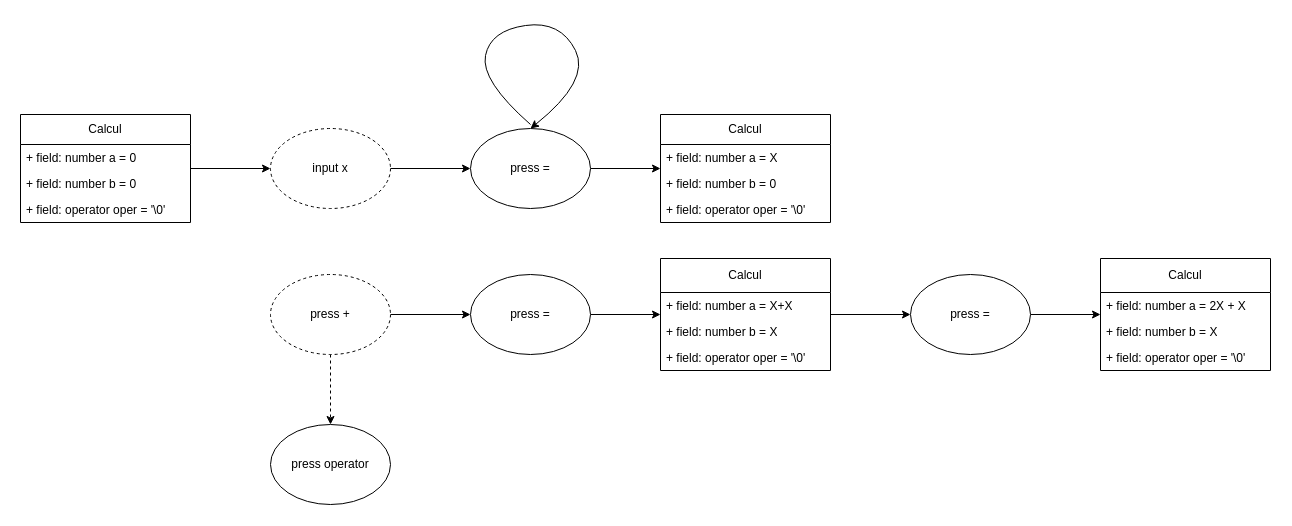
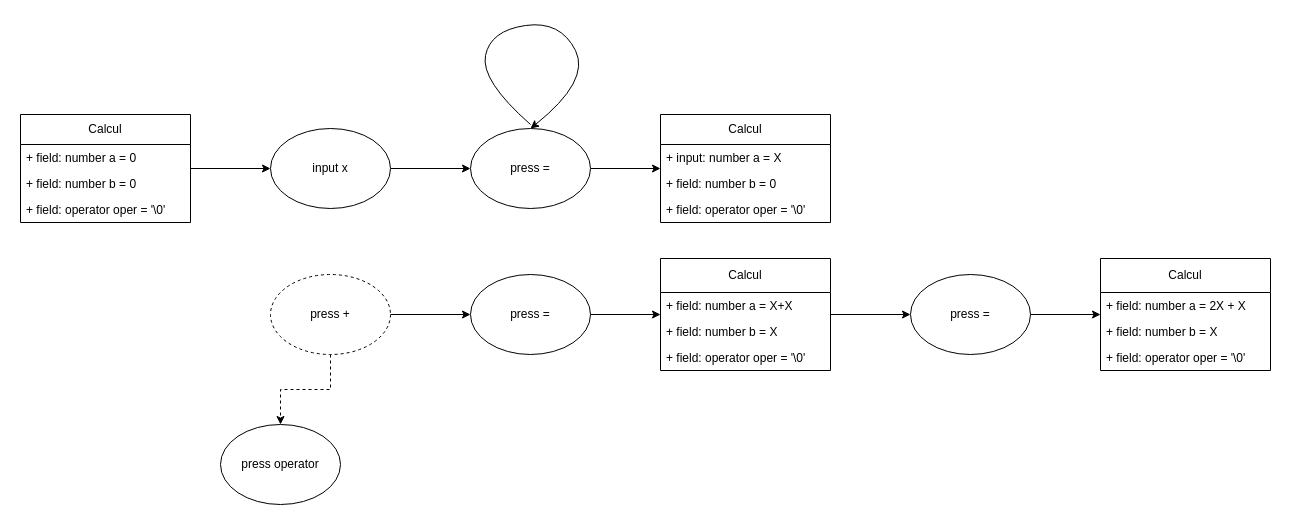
  <mxCell id="0" />
  <mxCell id="1" parent="0" />
  <mxCell id="2" style="edgeStyle=orthogonalEdgeStyle;rounded=0;orthogonalLoop=1;jettySize=auto;html=1;entryX=0;entryY=0.5;entryDx=0;entryDy=0;" edge="1" parent="1" source="3" target="12"><mxGeometry relative="1" as="geometry" /></mxCell>
  <mxCell id="3" value="Calcul" style="swimlane;fontStyle=0;childLayout=stackLayout;horizontal=1;startSize=30;fillColor=none;horizontalStack=0;resizeParent=1;resizeParentMax=0;resizeLast=0;collapsible=1;marginBottom=0;whiteSpace=wrap;html=1;" vertex="1" parent="1"><mxGeometry x="20" y="114" width="170" height="108" as="geometry" /></mxCell>
  <mxCell id="4" value="+ field: number a = 0" style="text;strokeColor=none;fillColor=none;align=left;verticalAlign=top;spacingLeft=4;spacingRight=4;overflow=hidden;rotatable=0;points=[[0,0.5],[1,0.5]];portConstraint=eastwest;whiteSpace=wrap;html=1;" vertex="1" parent="3"><mxGeometry y="30" width="170" height="26" as="geometry" /></mxCell>
  <mxCell id="5" value="+ field: number b = 0" style="text;strokeColor=none;fillColor=none;align=left;verticalAlign=top;spacingLeft=4;spacingRight=4;overflow=hidden;rotatable=0;points=[[0,0.5],[1,0.5]];portConstraint=eastwest;whiteSpace=wrap;html=1;" vertex="1" parent="3"><mxGeometry y="56" width="170" height="26" as="geometry" /></mxCell>
  <mxCell id="6" value="+ field: operator oper = '\0'" style="text;strokeColor=none;fillColor=none;align=left;verticalAlign=top;spacingLeft=4;spacingRight=4;overflow=hidden;rotatable=0;points=[[0,0.5],[1,0.5]];portConstraint=eastwest;whiteSpace=wrap;html=1;" vertex="1" parent="3"><mxGeometry y="82" width="170" height="26" as="geometry" /></mxCell>
  <mxCell id="7" value="Calcul" style="swimlane;fontStyle=0;childLayout=stackLayout;horizontal=1;startSize=30;fillColor=none;horizontalStack=0;resizeParent=1;resizeParentMax=0;resizeLast=0;collapsible=1;marginBottom=0;whiteSpace=wrap;html=1;" vertex="1" parent="1"><mxGeometry x="660" y="114" width="170" height="108" as="geometry" /></mxCell>
- <mxCell id="8" value="+ field: number a = X" style="text;strokeColor=none;fillColor=none;align=left;verticalAlign=top;spacingLeft=4;spacingRight=4;overflow=hidden;rotatable=0;points=[[0,0.5],[1,0.5]];portConstraint=eastwest;whiteSpace=wrap;html=1;" vertex="1" parent="7"><mxGeometry y="30" width="170" height="26" as="geometry" /></mxCell>
+ <mxCell id="8" value="+ input: number a = X" style="text;strokeColor=none;fillColor=none;align=left;verticalAlign=top;spacingLeft=4;spacingRight=4;overflow=hidden;rotatable=0;points=[[0,0.5],[1,0.5]];portConstraint=eastwest;whiteSpace=wrap;html=1;" vertex="1" parent="7"><mxGeometry y="30" width="170" height="26" as="geometry" /></mxCell>
  <mxCell id="9" value="+ field: number b = 0" style="text;strokeColor=none;fillColor=none;align=left;verticalAlign=top;spacingLeft=4;spacingRight=4;overflow=hidden;rotatable=0;points=[[0,0.5],[1,0.5]];portConstraint=eastwest;whiteSpace=wrap;html=1;" vertex="1" parent="7"><mxGeometry y="56" width="170" height="26" as="geometry" /></mxCell>
  <mxCell id="10" value="+ field: operator oper = '\0'" style="text;strokeColor=none;fillColor=none;align=left;verticalAlign=top;spacingLeft=4;spacingRight=4;overflow=hidden;rotatable=0;points=[[0,0.5],[1,0.5]];portConstraint=eastwest;whiteSpace=wrap;html=1;" vertex="1" parent="7"><mxGeometry y="82" width="170" height="26" as="geometry" /></mxCell>
  <mxCell id="11" style="edgeStyle=orthogonalEdgeStyle;rounded=0;orthogonalLoop=1;jettySize=auto;html=1;entryX=0;entryY=0.5;entryDx=0;entryDy=0;" edge="1" parent="1" source="12" target="15"><mxGeometry relative="1" as="geometry" /></mxCell>
- <mxCell id="12" value="input x" style="ellipse;whiteSpace=wrap;html=1;dashed=1;" vertex="1" parent="1"><mxGeometry x="270" y="128" width="120" height="80" as="geometry" /></mxCell>
+ <mxCell id="12" value="input x" style="ellipse;whiteSpace=wrap;html=1;" vertex="1" parent="1"><mxGeometry x="270" y="128" width="120" height="80" as="geometry" /></mxCell>
  <mxCell id="13" value="" style="curved=1;endArrow=classic;html=1;rounded=0;entryX=0.5;entryY=0;entryDx=0;entryDy=0;" edge="1" parent="1" target="15"><mxGeometry width="50" height="50" relative="1" as="geometry"><mxPoint x="530" y="124" as="sourcePoint" /><mxPoint x="530" y="114" as="targetPoint" /><Array as="points"><mxPoint x="480" y="80" /><mxPoint x="490" y="30" /><mxPoint x="560" y="20" /><mxPoint x="590" y="80" /></Array></mxGeometry></mxCell>
  <mxCell id="14" style="edgeStyle=orthogonalEdgeStyle;rounded=0;orthogonalLoop=1;jettySize=auto;html=1;" edge="1" parent="1" source="15" target="7"><mxGeometry relative="1" as="geometry" /></mxCell>
  <mxCell id="15" value="press =" style="ellipse;whiteSpace=wrap;html=1;" vertex="1" parent="1"><mxGeometry x="470" y="128" width="120" height="80" as="geometry" /></mxCell>
  <mxCell id="16" style="edgeStyle=orthogonalEdgeStyle;rounded=0;orthogonalLoop=1;jettySize=auto;html=1;entryX=0;entryY=0.5;entryDx=0;entryDy=0;" edge="1" parent="1" source="18" target="20"><mxGeometry relative="1" as="geometry" /></mxCell>
  <mxCell id="17" style="edgeStyle=orthogonalEdgeStyle;rounded=0;orthogonalLoop=1;jettySize=auto;html=1;entryX=0.5;entryY=0;entryDx=0;entryDy=0;dashed=1;" edge="1" parent="1" source="18" target="32"><mxGeometry relative="1" as="geometry" /></mxCell>
  <mxCell id="18" value="press +" style="ellipse;whiteSpace=wrap;html=1;dashed=1;" vertex="1" parent="1"><mxGeometry x="270" y="274" width="120" height="80" as="geometry" /></mxCell>
  <mxCell id="19" style="edgeStyle=orthogonalEdgeStyle;rounded=0;orthogonalLoop=1;jettySize=auto;html=1;" edge="1" parent="1" source="20" target="22"><mxGeometry relative="1" as="geometry"><mxPoint x="650" y="314" as="targetPoint" /></mxGeometry></mxCell>
  <mxCell id="20" value="press =" style="ellipse;whiteSpace=wrap;html=1;" vertex="1" parent="1"><mxGeometry x="470" y="274" width="120" height="80" as="geometry" /></mxCell>
  <mxCell id="21" style="edgeStyle=orthogonalEdgeStyle;rounded=0;orthogonalLoop=1;jettySize=auto;html=1;entryX=0;entryY=0.5;entryDx=0;entryDy=0;" edge="1" parent="1" source="22" target="27"><mxGeometry relative="1" as="geometry" /></mxCell>
  <mxCell id="22" value="Calcul" style="swimlane;fontStyle=0;childLayout=stackLayout;horizontal=1;startSize=34;fillColor=none;horizontalStack=0;resizeParent=1;resizeParentMax=0;resizeLast=0;collapsible=1;marginBottom=0;whiteSpace=wrap;html=1;rotation=0;" vertex="1" parent="1"><mxGeometry x="660" y="258" width="170" height="112" as="geometry" /></mxCell>
  <mxCell id="23" value="+ field: number a = X+X" style="text;strokeColor=none;fillColor=none;align=left;verticalAlign=top;spacingLeft=4;spacingRight=4;overflow=hidden;rotatable=0;points=[[0,0.5],[1,0.5]];portConstraint=eastwest;whiteSpace=wrap;html=1;" vertex="1" parent="22"><mxGeometry y="34" width="170" height="26" as="geometry" /></mxCell>
  <mxCell id="24" value="+ field: number b = X" style="text;strokeColor=none;fillColor=none;align=left;verticalAlign=top;spacingLeft=4;spacingRight=4;overflow=hidden;rotatable=0;points=[[0,0.5],[1,0.5]];portConstraint=eastwest;whiteSpace=wrap;html=1;" vertex="1" parent="22"><mxGeometry y="60" width="170" height="26" as="geometry" /></mxCell>
  <mxCell id="25" value="+ field: operator oper = '\0'" style="text;strokeColor=none;fillColor=none;align=left;verticalAlign=top;spacingLeft=4;spacingRight=4;overflow=hidden;rotatable=0;points=[[0,0.5],[1,0.5]];portConstraint=eastwest;whiteSpace=wrap;html=1;" vertex="1" parent="22"><mxGeometry y="86" width="170" height="26" as="geometry" /></mxCell>
  <mxCell id="26" style="edgeStyle=orthogonalEdgeStyle;rounded=0;orthogonalLoop=1;jettySize=auto;html=1;" edge="1" parent="1" source="27" target="28"><mxGeometry relative="1" as="geometry" /></mxCell>
  <mxCell id="27" value="press =" style="ellipse;whiteSpace=wrap;html=1;" vertex="1" parent="1"><mxGeometry x="910" y="274" width="120" height="80" as="geometry" /></mxCell>
  <mxCell id="28" value="Calcul" style="swimlane;fontStyle=0;childLayout=stackLayout;horizontal=1;startSize=34;fillColor=none;horizontalStack=0;resizeParent=1;resizeParentMax=0;resizeLast=0;collapsible=1;marginBottom=0;whiteSpace=wrap;html=1;rotation=0;" vertex="1" parent="1"><mxGeometry x="1100" y="258" width="170" height="112" as="geometry" /></mxCell>
  <mxCell id="29" value="+ field: number a = 2X + X" style="text;strokeColor=none;fillColor=none;align=left;verticalAlign=top;spacingLeft=4;spacingRight=4;overflow=hidden;rotatable=0;points=[[0,0.5],[1,0.5]];portConstraint=eastwest;whiteSpace=wrap;html=1;" vertex="1" parent="28"><mxGeometry y="34" width="170" height="26" as="geometry" /></mxCell>
  <mxCell id="30" value="+ field: number b = X" style="text;strokeColor=none;fillColor=none;align=left;verticalAlign=top;spacingLeft=4;spacingRight=4;overflow=hidden;rotatable=0;points=[[0,0.5],[1,0.5]];portConstraint=eastwest;whiteSpace=wrap;html=1;" vertex="1" parent="28"><mxGeometry y="60" width="170" height="26" as="geometry" /></mxCell>
  <mxCell id="31" value="+ field: operator oper = '\0'" style="text;strokeColor=none;fillColor=none;align=left;verticalAlign=top;spacingLeft=4;spacingRight=4;overflow=hidden;rotatable=0;points=[[0,0.5],[1,0.5]];portConstraint=eastwest;whiteSpace=wrap;html=1;" vertex="1" parent="28"><mxGeometry y="86" width="170" height="26" as="geometry" /></mxCell>
- <mxCell id="32" value="press operator" style="ellipse;whiteSpace=wrap;html=1;" vertex="1" parent="1"><mxGeometry x="270" y="424" width="120" height="80" as="geometry" /></mxCell>
+ <mxCell id="32" value="press operator" style="ellipse;whiteSpace=wrap;html=1;" vertex="1" parent="1"><mxGeometry x="220" y="424" width="120" height="80" as="geometry" /></mxCell>
